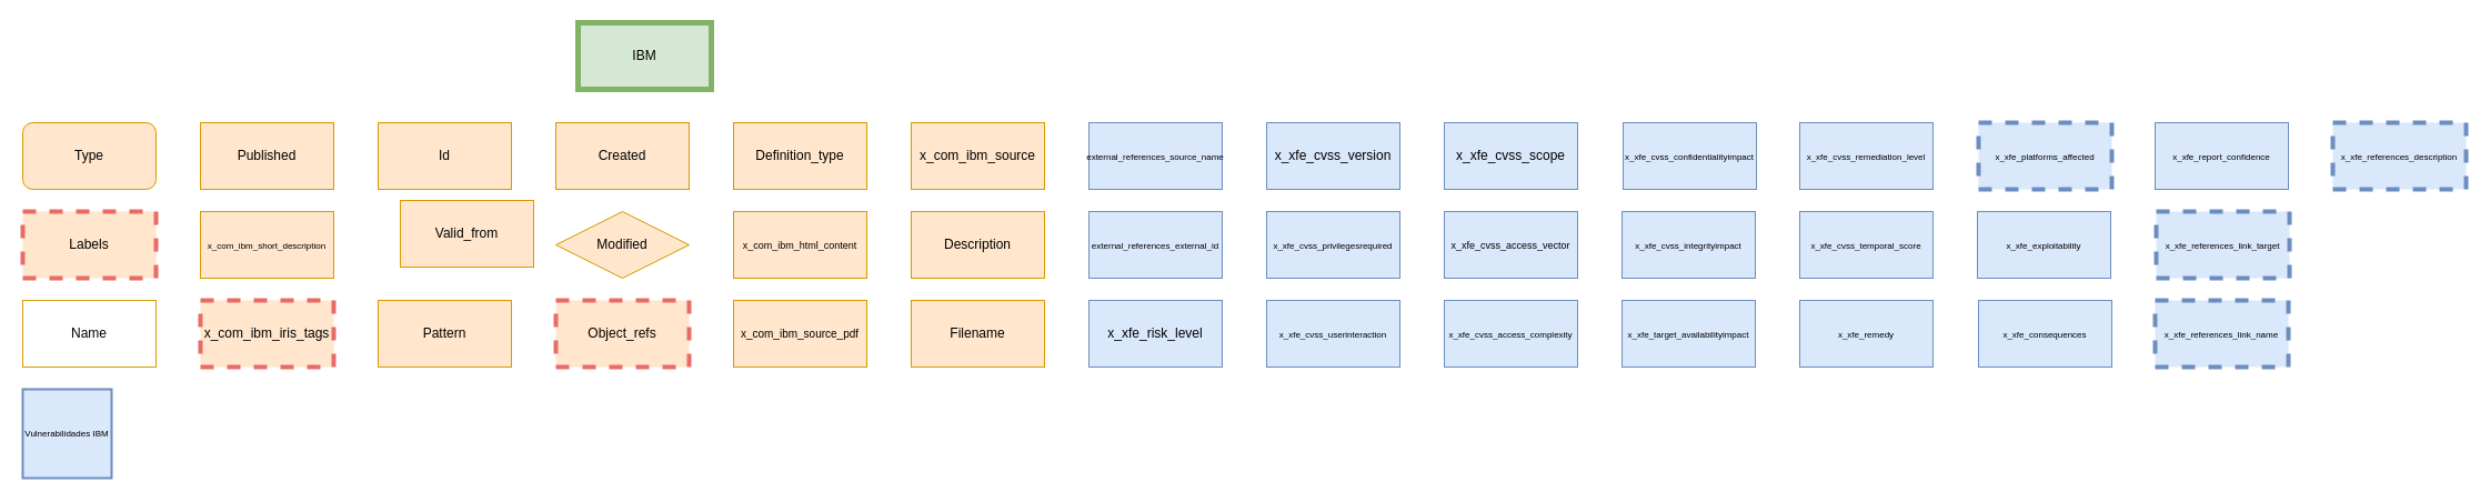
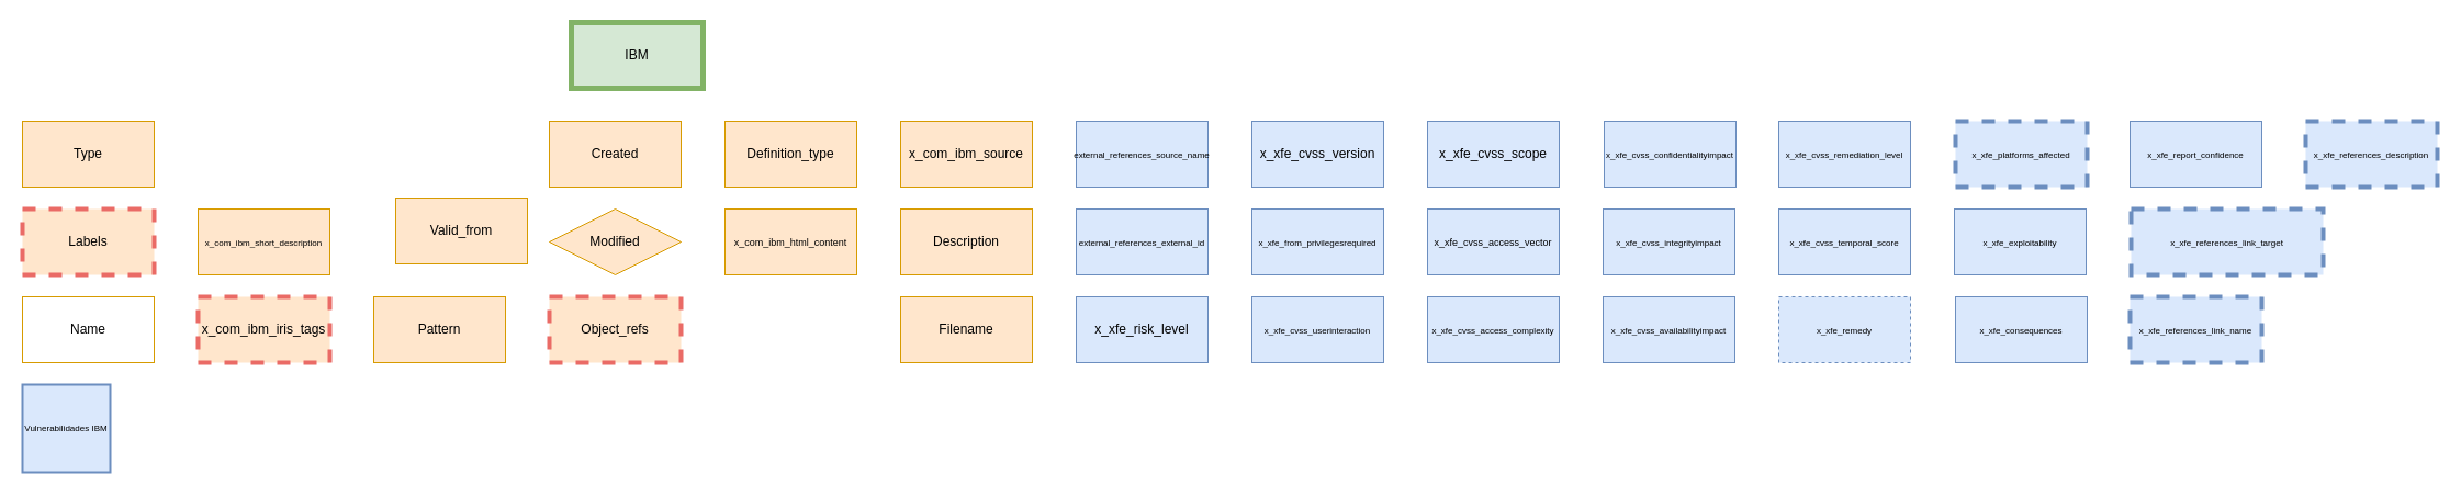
  <mxCell id="0" />
  <mxCell id="1" parent="0" />
  <mxCell id="2" value="IBM" style="rounded=0;whiteSpace=wrap;html=1;strokeWidth=5;fillColor=#d5e8d4;strokeColor=#82b366;" vertex="1" parent="1"><mxGeometry x="520" y="20" width="120" height="60" as="geometry" /></mxCell>
- <mxCell id="3" value="Type" style="whiteSpace=wrap;html=1;fillColor=#ffe6cc;strokeColor=#d79b00;rounded=1;" vertex="1" parent="1"><mxGeometry x="20" y="110" width="120" height="60" as="geometry" /></mxCell>
+ <mxCell id="3" value="Type" style="rounded=0;whiteSpace=wrap;html=1;fillColor=#ffe6cc;strokeColor=#d79b00;" vertex="1" parent="1"><mxGeometry x="20" y="110" width="120" height="60" as="geometry" /></mxCell>
  <mxCell id="4" value="Labels" style="rounded=0;whiteSpace=wrap;html=1;fillColor=#ffe6cc;strokeColor=#EA6B66;dashed=1;strokeWidth=4;" vertex="1" parent="1"><mxGeometry x="20" y="190" width="120" height="60" as="geometry" /></mxCell>
  <mxCell id="5" value="Name" style="rounded=0;whiteSpace=wrap;html=1;fillColor=#ffffff;strokeColor=#d79b00;" vertex="1" parent="1"><mxGeometry x="20" y="270" width="120" height="60" as="geometry" /></mxCell>
- <mxCell id="6" value="Published" style="rounded=0;whiteSpace=wrap;html=1;fillColor=#ffe6cc;strokeColor=#d79b00;" vertex="1" parent="1"><mxGeometry x="180" y="110" width="120" height="60" as="geometry" /></mxCell>
  <mxCell id="7" value="&lt;font style=&quot;font-size: 8px&quot;&gt;x_com_ibm_short_description&lt;/font&gt;" style="rounded=0;whiteSpace=wrap;html=1;fillColor=#ffe6cc;strokeColor=#d79b00;" vertex="1" parent="1"><mxGeometry x="180" y="190" width="120" height="60" as="geometry" /></mxCell>
  <mxCell id="8" value="x_com_ibm_iris_tags" style="rounded=0;whiteSpace=wrap;html=1;dashed=1;strokeWidth=4;strokeColor=#EA6B66;fillColor=#ffe6cc;" vertex="1" parent="1"><mxGeometry x="180" y="270" width="120" height="60" as="geometry" /></mxCell>
- <mxCell id="9" value="Id" style="rounded=0;whiteSpace=wrap;html=1;fillColor=#ffe6cc;strokeColor=#d79b00;" vertex="1" parent="1"><mxGeometry x="340" y="110" width="120" height="60" as="geometry" /></mxCell>
  <mxCell id="10" value="Valid_from" style="rounded=0;whiteSpace=wrap;html=1;fillColor=#ffe6cc;strokeColor=#d79b00;" vertex="1" parent="1"><mxGeometry x="360" y="180" width="120" height="60" as="geometry" /></mxCell>
  <mxCell id="11" value="Pattern" style="rounded=0;whiteSpace=wrap;html=1;fillColor=#ffe6cc;strokeColor=#d79b00;" vertex="1" parent="1"><mxGeometry x="340" y="270" width="120" height="60" as="geometry" /></mxCell>
  <mxCell id="12" value="Created" style="rounded=0;whiteSpace=wrap;html=1;fillColor=#ffe6cc;strokeColor=#d79b00;" vertex="1" parent="1"><mxGeometry x="500" y="110" width="120" height="60" as="geometry" /></mxCell>
  <mxCell id="13" value="Modified" style="rhombus;whiteSpace=wrap;html=1;fillColor=#ffe6cc;strokeColor=#d79b00;" vertex="1" parent="1"><mxGeometry x="500" y="190" width="120" height="60" as="geometry" /></mxCell>
  <mxCell id="14" value="Object_refs" style="rounded=0;whiteSpace=wrap;html=1;dashed=1;strokeWidth=4;strokeColor=#EA6B66;fillColor=#ffe6cc;" vertex="1" parent="1"><mxGeometry x="500" y="270" width="120" height="60" as="geometry" /></mxCell>
  <mxCell id="15" value="Definition_type" style="rounded=0;whiteSpace=wrap;html=1;fillColor=#ffe6cc;strokeColor=#d79b00;" vertex="1" parent="1"><mxGeometry x="660" y="110" width="120" height="60" as="geometry" /></mxCell>
  <mxCell id="16" value="&lt;font style=&quot;font-size: 9px&quot;&gt;x_com_ibm_html_content&lt;/font&gt;" style="rounded=0;whiteSpace=wrap;html=1;fillColor=#ffe6cc;strokeColor=#d79b00;" vertex="1" parent="1"><mxGeometry x="660" y="190" width="120" height="60" as="geometry" /></mxCell>
- <mxCell id="17" value="&lt;font style=&quot;font-size: 10px&quot;&gt;x_com_ibm_source_pdf&lt;/font&gt;" style="rounded=0;whiteSpace=wrap;html=1;fillColor=#ffe6cc;strokeColor=#d79b00;" vertex="1" parent="1"><mxGeometry x="660" y="270" width="120" height="60" as="geometry" /></mxCell>
  <mxCell id="18" value="x_com_ibm_source" style="rounded=0;whiteSpace=wrap;html=1;fillColor=#ffe6cc;strokeColor=#d79b00;" vertex="1" parent="1"><mxGeometry x="820" y="110" width="120" height="60" as="geometry" /></mxCell>
  <mxCell id="19" value="Description" style="rounded=0;whiteSpace=wrap;html=1;fillColor=#ffe6cc;strokeColor=#d79b00;" vertex="1" parent="1"><mxGeometry x="820" y="190" width="120" height="60" as="geometry" /></mxCell>
  <mxCell id="20" value="Filename" style="rounded=0;whiteSpace=wrap;html=1;fillColor=#ffe6cc;strokeColor=#d79b00;" vertex="1" parent="1"><mxGeometry x="820" y="270" width="120" height="60" as="geometry" /></mxCell>
  <mxCell id="21" value="&lt;font style=&quot;font-size: 8px&quot;&gt;external_references_source_name&lt;/font&gt;" style="rounded=0;whiteSpace=wrap;html=1;fillColor=#dae8fc;strokeColor=#6c8ebf;" vertex="1" parent="1"><mxGeometry x="980" y="110" width="120" height="60" as="geometry" /></mxCell>
  <mxCell id="22" value="&lt;font style=&quot;font-size: 8px&quot;&gt;external_references_external_id&lt;/font&gt;" style="rounded=0;whiteSpace=wrap;html=1;fillColor=#dae8fc;strokeColor=#6c8ebf;" vertex="1" parent="1"><mxGeometry x="980" y="190" width="120" height="60" as="geometry" /></mxCell>
  <mxCell id="23" value="x_xfe_risk_level" style="rounded=0;whiteSpace=wrap;html=1;fillColor=#dae8fc;strokeColor=#6c8ebf;" vertex="1" parent="1"><mxGeometry x="980" y="270" width="120" height="60" as="geometry" /></mxCell>
  <mxCell id="24" value="&lt;font style=&quot;font-size: 8px&quot;&gt;x_xfe_cvss_userinteraction&lt;/font&gt;" style="rounded=0;whiteSpace=wrap;html=1;fillColor=#dae8fc;strokeColor=#6c8ebf;" vertex="1" parent="1"><mxGeometry x="1140" y="270" width="120" height="60" as="geometry" /></mxCell>
- <mxCell id="25" value="&lt;font style=&quot;font-size: 8px&quot;&gt;x_xfe_cvss_privilegesrequired&lt;/font&gt;" style="rounded=0;whiteSpace=wrap;html=1;fillColor=#dae8fc;strokeColor=#6c8ebf;" vertex="1" parent="1"><mxGeometry x="1140" y="190" width="120" height="60" as="geometry" /></mxCell>
+ <mxCell id="25" value="&lt;font style=&quot;font-size: 8px&quot;&gt;x_xfe_from_privilegesrequired&lt;/font&gt;" style="rounded=0;whiteSpace=wrap;html=1;fillColor=#dae8fc;strokeColor=#6c8ebf;" vertex="1" parent="1"><mxGeometry x="1140" y="190" width="120" height="60" as="geometry" /></mxCell>
  <mxCell id="26" value="&lt;font style=&quot;font-size: 8px&quot;&gt;x_xfe_cvss_access_complexity&lt;/font&gt;" style="rounded=0;whiteSpace=wrap;html=1;fillColor=#dae8fc;strokeColor=#6c8ebf;" vertex="1" parent="1"><mxGeometry x="1300" y="270" width="120" height="60" as="geometry" /></mxCell>
  <mxCell id="27" value="x_xfe_cvss_version" style="rounded=0;whiteSpace=wrap;html=1;fillColor=#dae8fc;strokeColor=#6c8ebf;" vertex="1" parent="1"><mxGeometry x="1140" y="110" width="120" height="60" as="geometry" /></mxCell>
  <mxCell id="28" value="x_xfe_cvss_scope" style="rounded=0;whiteSpace=wrap;html=1;fillColor=#dae8fc;strokeColor=#6c8ebf;" vertex="1" parent="1"><mxGeometry x="1300" y="110" width="120" height="60" as="geometry" /></mxCell>
  <mxCell id="29" value="&lt;font style=&quot;font-size: 9px&quot;&gt;x_xfe_cvss_access_vector&lt;/font&gt;" style="rounded=0;whiteSpace=wrap;html=1;fillColor=#dae8fc;strokeColor=#6c8ebf;" vertex="1" parent="1"><mxGeometry x="1300" y="190" width="120" height="60" as="geometry" /></mxCell>
  <mxCell id="30" value="&lt;font style=&quot;font-size: 8px&quot;&gt;x_xfe_cvss_confidentialityimpact&lt;/font&gt;" style="rounded=0;whiteSpace=wrap;html=1;fillColor=#dae8fc;strokeColor=#6c8ebf;" vertex="1" parent="1"><mxGeometry x="1461" y="110" width="120" height="60" as="geometry" /></mxCell>
  <mxCell id="31" value="&lt;font style=&quot;font-size: 8px&quot;&gt;x_xfe_cvss_integrityimpact&lt;/font&gt;" style="rounded=0;whiteSpace=wrap;html=1;fillColor=#dae8fc;strokeColor=#6c8ebf;" vertex="1" parent="1"><mxGeometry x="1460" y="190" width="120" height="60" as="geometry" /></mxCell>
- <mxCell id="32" value="&lt;font style=&quot;font-size: 8px&quot;&gt;x_xfe_target_availabilityimpact&lt;/font&gt;" style="rounded=0;whiteSpace=wrap;html=1;fillColor=#dae8fc;strokeColor=#6c8ebf;" vertex="1" parent="1"><mxGeometry x="1460" y="270" width="120" height="60" as="geometry" /></mxCell>
+ <mxCell id="32" value="&lt;font style=&quot;font-size: 8px&quot;&gt;x_xfe_cvss_availabilityimpact&lt;/font&gt;" style="rounded=0;whiteSpace=wrap;html=1;fillColor=#dae8fc;strokeColor=#6c8ebf;" vertex="1" parent="1"><mxGeometry x="1460" y="270" width="120" height="60" as="geometry" /></mxCell>
  <mxCell id="33" value="&lt;font style=&quot;font-size: 8px&quot;&gt;x_xfe_cvss_remediation_level&lt;/font&gt;" style="rounded=0;whiteSpace=wrap;html=1;fillColor=#dae8fc;strokeColor=#6c8ebf;" vertex="1" parent="1"><mxGeometry x="1620" y="110" width="120" height="60" as="geometry" /></mxCell>
  <mxCell id="34" value="&lt;font style=&quot;font-size: 8px&quot;&gt;x_xfe_cvss_temporal_score&lt;/font&gt;" style="rounded=0;whiteSpace=wrap;html=1;fillColor=#dae8fc;strokeColor=#6c8ebf;" vertex="1" parent="1"><mxGeometry x="1620" y="190" width="120" height="60" as="geometry" /></mxCell>
- <mxCell id="35" value="&lt;font style=&quot;font-size: 8px&quot;&gt;x_xfe_remedy&lt;/font&gt;" style="rounded=0;whiteSpace=wrap;html=1;fillColor=#dae8fc;strokeColor=#6c8ebf;" vertex="1" parent="1"><mxGeometry x="1620" y="270" width="120" height="60" as="geometry" /></mxCell>
+ <mxCell id="35" value="&lt;font style=&quot;font-size: 8px&quot;&gt;x_xfe_remedy&lt;/font&gt;" style="rounded=0;whiteSpace=wrap;html=1;fillColor=#dae8fc;strokeColor=#6c8ebf;dashed=1;" vertex="1" parent="1"><mxGeometry x="1620" y="270" width="120" height="60" as="geometry" /></mxCell>
  <mxCell id="36" value="&lt;font style=&quot;font-size: 8px&quot;&gt;x_xfe_consequences&lt;/font&gt;" style="rounded=0;whiteSpace=wrap;html=1;fillColor=#dae8fc;strokeColor=#6c8ebf;" vertex="1" parent="1"><mxGeometry x="1781" y="270" width="120" height="60" as="geometry" /></mxCell>
  <mxCell id="37" value="&lt;font style=&quot;font-size: 8px&quot;&gt;x_xfe_exploitability&lt;/font&gt;" style="rounded=0;whiteSpace=wrap;html=1;fillColor=#dae8fc;strokeColor=#6c8ebf;" vertex="1" parent="1"><mxGeometry x="1780" y="190" width="120" height="60" as="geometry" /></mxCell>
  <mxCell id="38" value="&lt;font style=&quot;font-size: 8px&quot;&gt;x_xfe_platforms_affected&lt;/font&gt;" style="rounded=0;whiteSpace=wrap;html=1;fillColor=#dae8fc;strokeColor=#6C8EBF;dashed=1;strokeWidth=4;" vertex="1" parent="1"><mxGeometry x="1781" y="110" width="120" height="60" as="geometry" /></mxCell>
  <mxCell id="39" value="&lt;font style=&quot;font-size: 8px&quot;&gt;x_xfe_report_confidence&lt;/font&gt;" style="rounded=0;whiteSpace=wrap;html=1;fillColor=#dae8fc;strokeColor=#6c8ebf;" vertex="1" parent="1"><mxGeometry x="1940" y="110" width="120" height="60" as="geometry" /></mxCell>
- <mxCell id="40" value="&lt;font style=&quot;font-size: 8px&quot;&gt;x_xfe_references_link_target&lt;/font&gt;" style="rounded=0;whiteSpace=wrap;html=1;dashed=1;strokeWidth=4;strokeColor=#6c8ebf;fillColor=#dae8fc;" vertex="1" parent="1"><mxGeometry x="1941" y="190" width="120" height="60" as="geometry" /></mxCell>
+ <mxCell id="40" value="&lt;font style=&quot;font-size: 8px&quot;&gt;x_xfe_references_link_target&lt;/font&gt;" style="rounded=0;whiteSpace=wrap;html=1;dashed=1;strokeWidth=4;strokeColor=#6c8ebf;fillColor=#dae8fc;" vertex="1" parent="1"><mxGeometry x="1941" y="190" width="175" height="60" as="geometry" /></mxCell>
  <mxCell id="41" value="&lt;font style=&quot;font-size: 8px&quot;&gt;x_xfe_references_link_name&lt;/font&gt;" style="rounded=0;whiteSpace=wrap;html=1;strokeWidth=4;dashed=1;strokeColor=#6c8ebf;fillColor=#dae8fc;" vertex="1" parent="1"><mxGeometry x="1940" y="270" width="120" height="60" as="geometry" /></mxCell>
  <mxCell id="42" value="&lt;font style=&quot;font-size: 8px&quot;&gt;x_xfe_references_description&lt;/font&gt;" style="rounded=0;whiteSpace=wrap;html=1;dashed=1;strokeWidth=4;strokeColor=#6c8ebf;fillColor=#dae8fc;" vertex="1" parent="1"><mxGeometry x="2100" y="110" width="120" height="60" as="geometry" /></mxCell>
  <mxCell id="43" value="Vulnerabilidades IBM" style="whiteSpace=wrap;html=1;aspect=fixed;fontSize=8;strokeColor=#6c8ebf;strokeWidth=2;fillColor=#dae8fc;" vertex="1" parent="1"><mxGeometry x="20" y="350" width="80" height="80" as="geometry" /></mxCell>
